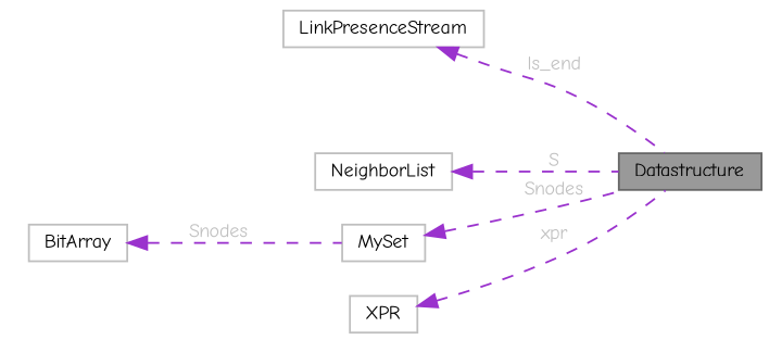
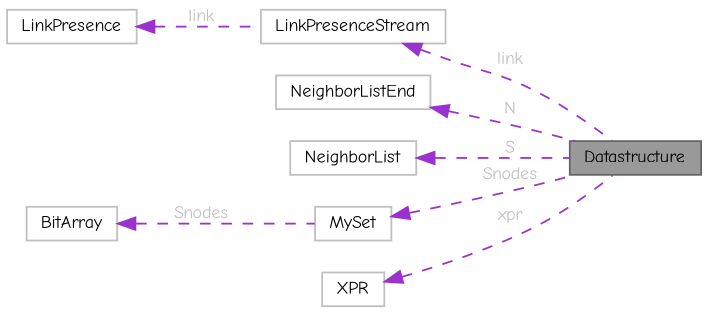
  digraph {
    fontname="Comic Neue"
    rankdir=LR
    node [color=grey75 fillcolor=white fontname="Comic Neue" fontsize=10 shape=box style=filled]
    edge [color=darkorchid3 dir=back fontcolor=grey fontname="Comic Neue" fontsize=10 labelfontname=Helvetica labelfontsize=10 style=dashed]
    n1 [color=gray40 fillcolor=grey60 fontcolor=black height=0.2 label=Datastructure width=0.4]
    n2 [height=0.2 label=LinkPresenceStream width=0.4]
+   n3 [height=0.2 label=LinkPresence width=0.4]
+   n4 [height=0.2 label=NeighborListEnd width=0.4]
    n5 [height=0.2 label=NeighborList width=0.4]
    n6 [height=0.2 label=MySet width=0.4]
    n7 [height=0.2 label=BitArray width=0.4]
    n8 [height=0.2 label=XPR width=0.4]
-   n2 -> n1 [label=" ls_end"]
+   n2 -> n1 [label=" link"]
+   n3 -> n2 [label=" link"]
+   n4 -> n1 [label=" N"]
    n5 -> n1 [label=" S"]
    n6 -> n1 [label=" Snodes"]
    n7 -> n6 [label=" Snodes"]
    n8 -> n1 [label=" xpr"]
  }
